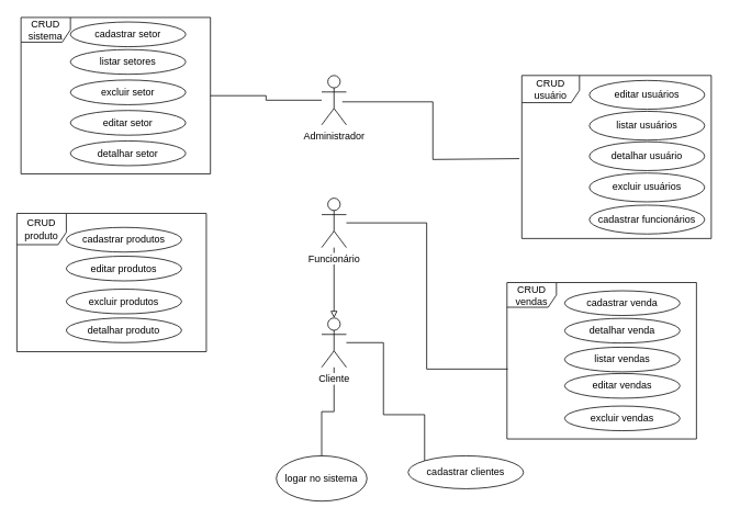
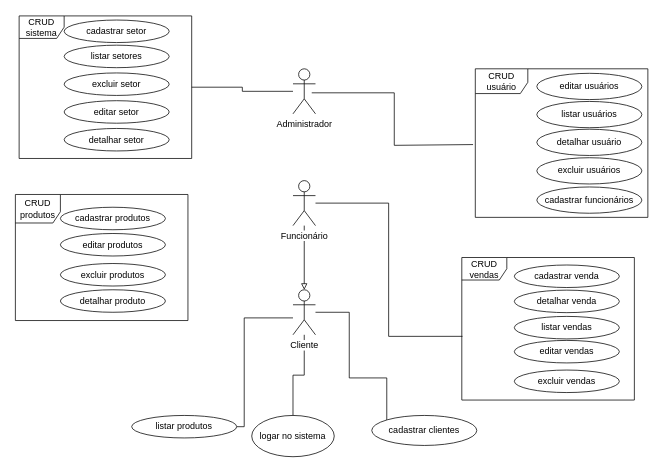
  <mxCell id="0" />
  <mxCell id="1" parent="0" />
  <mxCell id="2" style="edgeStyle=orthogonalEdgeStyle;rounded=0;orthogonalLoop=1;jettySize=auto;html=1;entryX=0.5;entryY=0;entryDx=0;entryDy=0;entryPerimeter=0;endArrow=block;endFill=0;" parent="1" source="4" target="8" edge="1"><mxGeometry relative="1" as="geometry" /></mxCell>
  <mxCell id="3" style="edgeStyle=orthogonalEdgeStyle;rounded=0;orthogonalLoop=1;jettySize=auto;html=1;entryX=0.004;entryY=0.553;entryDx=0;entryDy=0;entryPerimeter=0;endArrow=none;endFill=0;" parent="1" source="4" target="32" edge="1"><mxGeometry relative="1" as="geometry" /></mxCell>
  <mxCell id="4" value="Funcionário" style="shape=umlActor;verticalLabelPosition=bottom;labelBackgroundColor=#ffffff;verticalAlign=top;html=1;" parent="1" vertex="1"><mxGeometry x="390" y="240" width="30" height="60" as="geometry" /></mxCell>
  <mxCell id="5" style="edgeStyle=orthogonalEdgeStyle;rounded=0;orthogonalLoop=1;jettySize=auto;html=1;endArrow=none;endFill=0;" parent="1" source="8" target="13" edge="1"><mxGeometry relative="1" as="geometry" /></mxCell>
+ <mxCell id="6" style="edgeStyle=orthogonalEdgeStyle;rounded=0;orthogonalLoop=1;jettySize=auto;html=1;endArrow=none;endFill=0;" parent="1" source="8" target="14" edge="1"><mxGeometry relative="1" as="geometry"><Array as="points"><mxPoint x="325" y="423" /><mxPoint x="325" y="568" /></Array></mxGeometry></mxCell>
  <mxCell id="7" style="edgeStyle=orthogonalEdgeStyle;rounded=0;orthogonalLoop=1;jettySize=auto;html=1;endArrow=none;endFill=0;" parent="1" source="8" target="35" edge="1"><mxGeometry relative="1" as="geometry"><Array as="points"><mxPoint x="465" y="416" /><mxPoint x="465" y="503" /><mxPoint x="515" y="503" /></Array></mxGeometry></mxCell>
  <mxCell id="8" value="Cliente" style="shape=umlActor;verticalLabelPosition=bottom;labelBackgroundColor=#ffffff;verticalAlign=top;html=1;" parent="1" vertex="1"><mxGeometry x="390" y="385.5" width="30" height="60" as="geometry" /></mxCell>
  <mxCell id="9" style="edgeStyle=orthogonalEdgeStyle;rounded=0;orthogonalLoop=1;jettySize=auto;html=1;endArrow=none;endFill=0;" parent="1" source="10" target="33" edge="1"><mxGeometry relative="1" as="geometry" /></mxCell>
  <mxCell id="10" value="Administrador" style="shape=umlActor;verticalLabelPosition=bottom;labelBackgroundColor=#ffffff;verticalAlign=top;html=1;" parent="1" vertex="1"><mxGeometry x="390" y="91" width="30" height="60" as="geometry" /></mxCell>
  <mxCell id="11" value="cadastrar funcionários&lt;br&gt;" style="ellipse;whiteSpace=wrap;html=1;" parent="1" vertex="1"><mxGeometry x="715" y="248.5" width="140" height="35" as="geometry" /></mxCell>
  <mxCell id="12" value="cadastrar produtos" style="ellipse;whiteSpace=wrap;html=1;" parent="1" vertex="1"><mxGeometry x="80" y="275.5" width="140" height="30" as="geometry" /></mxCell>
  <mxCell id="13" value="logar no sistema" style="ellipse;whiteSpace=wrap;html=1;" parent="1" vertex="1"><mxGeometry x="335" y="553" width="110" height="55" as="geometry" /></mxCell>
+ <mxCell id="14" value="listar produtos" style="ellipse;whiteSpace=wrap;html=1;" parent="1" vertex="1"><mxGeometry x="175" y="553" width="140" height="30" as="geometry" /></mxCell>
  <mxCell id="15" value="editar produtos&lt;br&gt;" style="ellipse;whiteSpace=wrap;html=1;" parent="1" vertex="1"><mxGeometry x="80" y="310.5" width="140" height="30" as="geometry" /></mxCell>
  <mxCell id="16" value="excluir produtos" style="ellipse;whiteSpace=wrap;html=1;" parent="1" vertex="1"><mxGeometry x="80" y="350.5" width="140" height="30" as="geometry" /></mxCell>
  <mxCell id="17" value="detalhar produto&lt;br&gt;" style="ellipse;whiteSpace=wrap;html=1;" parent="1" vertex="1"><mxGeometry x="80" y="385.5" width="140" height="30" as="geometry" /></mxCell>
  <mxCell id="18" value="cadastrar venda" style="ellipse;whiteSpace=wrap;html=1;" parent="1" vertex="1"><mxGeometry x="685" y="352.5" width="140" height="30" as="geometry" /></mxCell>
  <mxCell id="19" value="listar vendas" style="ellipse;whiteSpace=wrap;html=1;" parent="1" vertex="1"><mxGeometry x="685" y="421" width="140" height="30" as="geometry" /></mxCell>
  <mxCell id="20" value="excluir vendas" style="ellipse;whiteSpace=wrap;html=1;" parent="1" vertex="1"><mxGeometry x="685" y="492.5" width="140" height="30" as="geometry" /></mxCell>
  <mxCell id="21" value="editar vendas" style="ellipse;whiteSpace=wrap;html=1;" parent="1" vertex="1"><mxGeometry x="685" y="453" width="140" height="30" as="geometry" /></mxCell>
  <mxCell id="22" value="detalhar venda" style="ellipse;whiteSpace=wrap;html=1;" parent="1" vertex="1"><mxGeometry x="685" y="386" width="140" height="30" as="geometry" /></mxCell>
  <mxCell id="23" value="listar usuários&lt;br&gt;" style="ellipse;whiteSpace=wrap;html=1;" parent="1" vertex="1"><mxGeometry x="715" y="134.5" width="140" height="35" as="geometry" /></mxCell>
  <mxCell id="24" value="editar usuários&lt;br&gt;" style="ellipse;whiteSpace=wrap;html=1;" parent="1" vertex="1"><mxGeometry x="715" y="97" width="140" height="35" as="geometry" /></mxCell>
  <mxCell id="25" value="excluir usuários&lt;br&gt;" style="ellipse;whiteSpace=wrap;html=1;" parent="1" vertex="1"><mxGeometry x="715" y="209.5" width="140" height="35" as="geometry" /></mxCell>
  <mxCell id="26" value="detalhar usuário&lt;br&gt;" style="ellipse;whiteSpace=wrap;html=1;" parent="1" vertex="1"><mxGeometry x="715" y="171.5" width="140" height="35" as="geometry" /></mxCell>
  <mxCell id="27" value="cadastrar setor" style="ellipse;whiteSpace=wrap;html=1;" parent="1" vertex="1"><mxGeometry x="85" y="26" width="140" height="30" as="geometry" /></mxCell>
  <mxCell id="28" value="listar setores" style="ellipse;whiteSpace=wrap;html=1;" parent="1" vertex="1"><mxGeometry x="85" y="59.5" width="140" height="30" as="geometry" /></mxCell>
  <mxCell id="29" value="editar setor&lt;br&gt;" style="ellipse;whiteSpace=wrap;html=1;" parent="1" vertex="1"><mxGeometry x="85" y="133.5" width="140" height="30" as="geometry" /></mxCell>
  <mxCell id="30" value="excluir setor" style="ellipse;whiteSpace=wrap;html=1;" parent="1" vertex="1"><mxGeometry x="85" y="96.5" width="140" height="30" as="geometry" /></mxCell>
  <mxCell id="31" value="detalhar setor&lt;br&gt;" style="ellipse;whiteSpace=wrap;html=1;" parent="1" vertex="1"><mxGeometry x="85" y="170.5" width="140" height="30" as="geometry" /></mxCell>
  <mxCell id="32" value="CRUD vendas" style="shape=umlFrame;whiteSpace=wrap;html=1;" parent="1" vertex="1"><mxGeometry x="615" y="342.5" width="230" height="190" as="geometry" /></mxCell>
  <mxCell id="33" value="CRUD sistema" style="shape=umlFrame;whiteSpace=wrap;html=1;" parent="1" vertex="1"><mxGeometry x="25" y="20.5" width="230" height="190" as="geometry" /></mxCell>
  <mxCell id="34" value="CRUD usuário" style="shape=umlFrame;whiteSpace=wrap;html=1;width=70;height=33;" parent="1" vertex="1"><mxGeometry x="633" y="91" width="230" height="198" as="geometry" /></mxCell>
  <mxCell id="35" value="cadastrar clientes" style="ellipse;whiteSpace=wrap;html=1;" parent="1" vertex="1"><mxGeometry x="495" y="553" width="140" height="40" as="geometry" /></mxCell>
- <mxCell id="36" value="CRUD produto" style="shape=umlFrame;whiteSpace=wrap;html=1;width=60;height=38;" parent="1" vertex="1"><mxGeometry x="20" y="258.5" width="230" height="168" as="geometry" /></mxCell>
+ <mxCell id="36" value="CRUD produtos" style="shape=umlFrame;whiteSpace=wrap;html=1;width=60;height=38;" parent="1" vertex="1"><mxGeometry x="20" y="258.5" width="230" height="168" as="geometry" /></mxCell>
  <mxCell id="37" style="edgeStyle=orthogonalEdgeStyle;rounded=0;orthogonalLoop=1;jettySize=auto;html=1;endArrow=none;endFill=0;entryX=-0.013;entryY=0.51;entryDx=0;entryDy=0;entryPerimeter=0;" edge="1" parent="1" target="34"><mxGeometry relative="1" as="geometry"><mxPoint x="415" y="123" as="sourcePoint" /><mxPoint x="585" y="193" as="targetPoint" /><Array as="points"><mxPoint x="525" y="123" /><mxPoint x="525" y="193" /><mxPoint x="630" y="193" /></Array></mxGeometry></mxCell>
